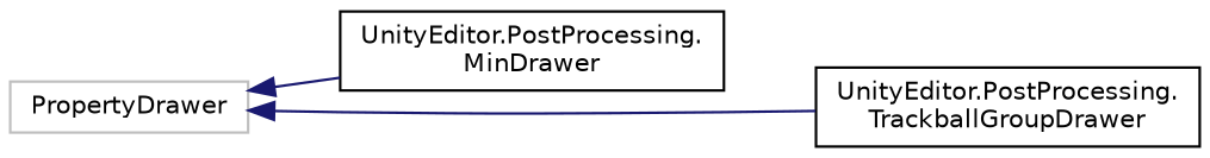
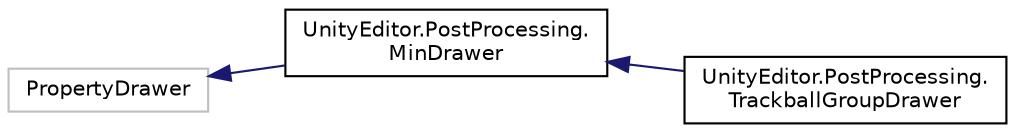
  digraph {
    rankdir=LR
    node [color=black fillcolor=white fontname=Helvetica fontsize=10 shape=record style=filled]
    edge [color=midnightblue dir=back fontname=Helvetica fontsize=10 labelfontname=Helvetica labelfontsize=10 style=solid]
    n1 [color=grey75 height=0.2 label=PropertyDrawer width=0.4]
    n2 [height=0.2 label="UnityEditor.PostProcessing.\lMinDrawer" width=0.4]
    n3 [height=0.2 label="UnityEditor.PostProcessing.\lTrackballGroupDrawer" width=0.4]
    n1 -> n2
-   n1 -> n3
+   n2 -> n3
  }
